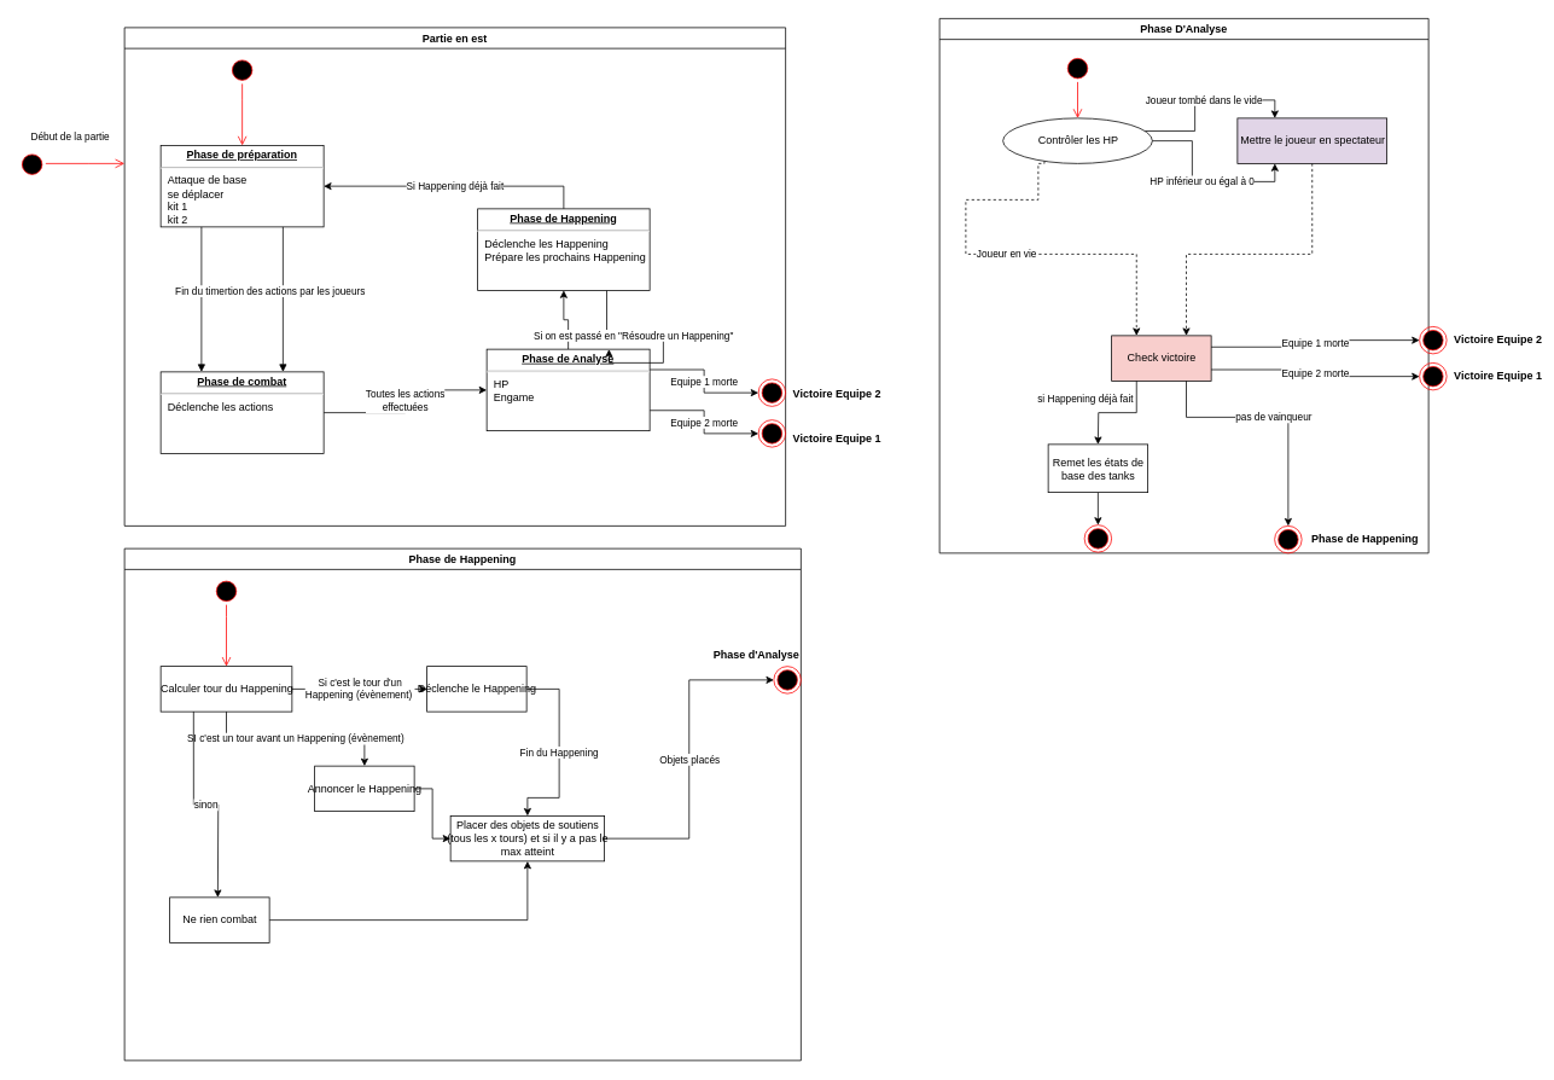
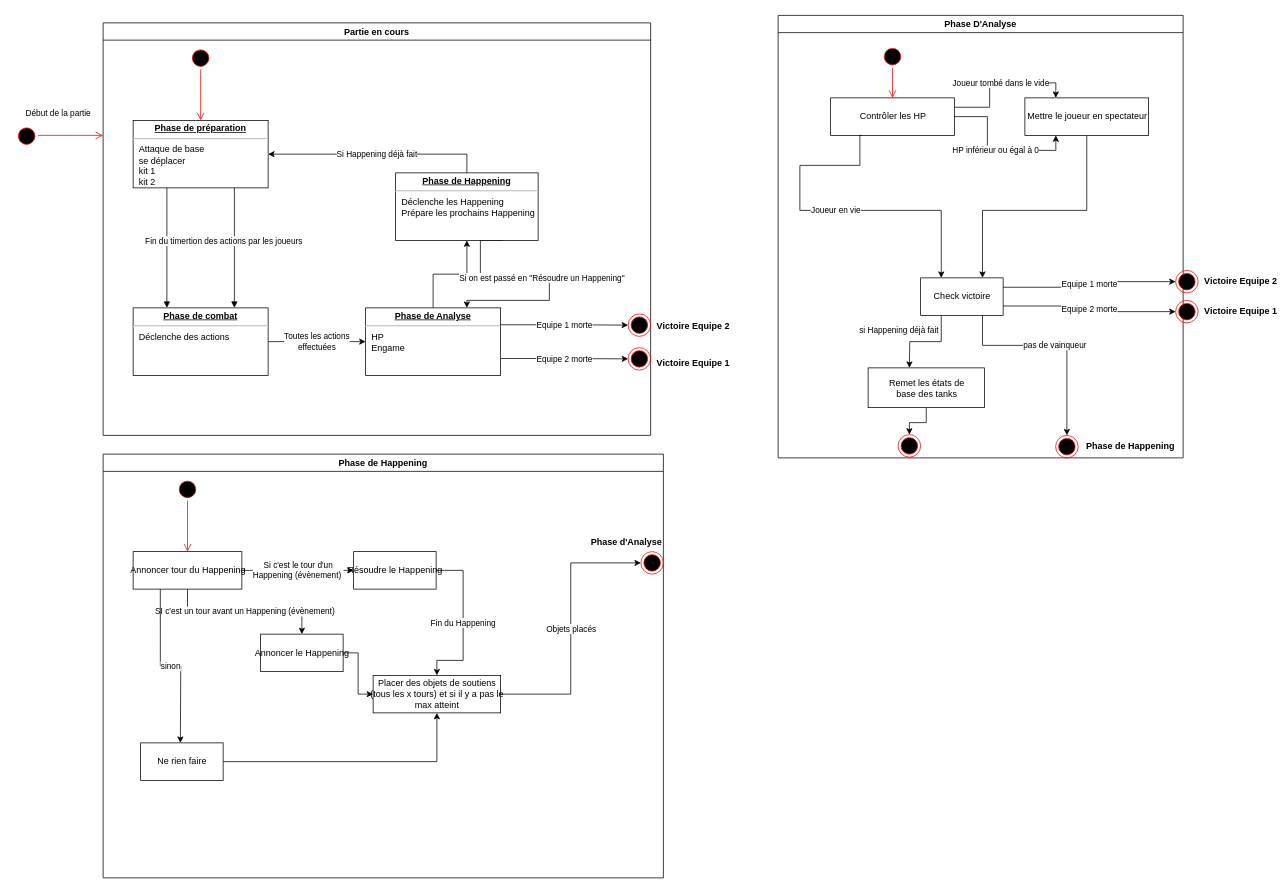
  <mxCell id="0" />
  <mxCell id="1" parent="0" />
- <mxCell id="2" value="Partie en est" style="swimlane;" vertex="1" parent="1"><mxGeometry x="137" y="30" width="730" height="550" as="geometry" /></mxCell>
+ <mxCell id="2" value="Partie en cours" style="swimlane;" vertex="1" parent="1"><mxGeometry x="137" y="30" width="730" height="550" as="geometry" /></mxCell>
  <mxCell id="3" value="&lt;p style=&quot;margin:0px;margin-top:4px;text-align:center;text-decoration:underline;&quot;&gt;&lt;b&gt;Phase de préparation&lt;/b&gt;&lt;/p&gt;&lt;hr&gt;&lt;p style=&quot;margin:0px;margin-left:8px;&quot;&gt;Attaque de base&lt;/p&gt;&lt;p style=&quot;margin:0px;margin-left:8px;&quot;&gt;se déplacer&lt;/p&gt;&lt;p style=&quot;margin:0px;margin-left:8px;&quot;&gt;kit 1&lt;/p&gt;&lt;p style=&quot;margin:0px;margin-left:8px;&quot;&gt;kit 2&lt;/p&gt;" style="verticalAlign=top;align=left;overflow=fill;fontSize=12;fontFamily=Helvetica;html=1;" vertex="1" parent="2"><mxGeometry x="40" y="130" width="180" height="90" as="geometry" /></mxCell>
  <mxCell id="4" value="Validation des actions par les joueurs" style="html=1;verticalAlign=bottom;endArrow=block;rounded=0;entryX=0.75;entryY=0;entryDx=0;entryDy=0;exitX=0.75;exitY=1;exitDx=0;exitDy=0;" edge="1" parent="2" source="3" target="11"><mxGeometry width="80" relative="1" as="geometry"><mxPoint x="170" y="160" as="sourcePoint" /><mxPoint x="295" y="354" as="targetPoint" /></mxGeometry></mxCell>
  <mxCell id="5" value="Fin du timer" style="html=1;verticalAlign=bottom;endArrow=block;rounded=0;entryX=0.25;entryY=0;entryDx=0;entryDy=0;exitX=0.25;exitY=1;exitDx=0;exitDy=0;" edge="1" parent="2" source="3" target="11"><mxGeometry width="80" relative="1" as="geometry"><mxPoint x="170" y="160" as="sourcePoint" /><mxPoint x="295" y="406" as="targetPoint" /></mxGeometry></mxCell>
  <mxCell id="6" value="" style="ellipse;html=1;shape=startState;fillColor=#000000;strokeColor=#ff0000;" vertex="1" parent="2"><mxGeometry x="115" y="32" width="30" height="30" as="geometry" /></mxCell>
  <mxCell id="7" value="" style="edgeStyle=orthogonalEdgeStyle;html=1;verticalAlign=bottom;endArrow=open;endSize=8;strokeColor=#ff0000;rounded=0;entryX=0.5;entryY=0;entryDx=0;entryDy=0;" edge="1" source="6" parent="2" target="3"><mxGeometry relative="1" as="geometry"><mxPoint x="135" y="120" as="targetPoint" /><Array as="points"><mxPoint x="130" y="80" /><mxPoint x="130" y="80" /></Array></mxGeometry></mxCell>
  <mxCell id="8" value="V" style="ellipse;html=1;shape=endState;fillColor=#000000;strokeColor=#ff0000;" vertex="1" parent="2"><mxGeometry x="700" y="433" width="30" height="30" as="geometry" /></mxCell>
  <mxCell id="9" value="V" style="ellipse;html=1;shape=endState;fillColor=#000000;strokeColor=#ff0000;" vertex="1" parent="2"><mxGeometry x="700" y="388" width="30" height="30" as="geometry" /></mxCell>
  <mxCell id="10" value="Toutes les actions &lt;br&gt;effectuées" style="edgeStyle=orthogonalEdgeStyle;rounded=0;orthogonalLoop=1;jettySize=auto;html=1;exitX=1;exitY=0.5;exitDx=0;exitDy=0;entryX=0;entryY=0.5;entryDx=0;entryDy=0;" edge="1" parent="2" source="11" target="15"><mxGeometry relative="1" as="geometry" /></mxCell>
- <mxCell id="11" value="&lt;p style=&quot;margin:0px;margin-top:4px;text-align:center;text-decoration:underline;&quot;&gt;&lt;b&gt;Phase de combat&lt;/b&gt;&lt;/p&gt;&lt;hr&gt;&lt;p style=&quot;margin:0px;margin-left:8px;&quot;&gt;Déclenche les actions&lt;/p&gt;&lt;p style=&quot;margin:0px;margin-left:8px;&quot;&gt;&lt;br&gt;&lt;/p&gt;" style="verticalAlign=top;align=left;overflow=fill;fontSize=12;fontFamily=Helvetica;html=1;" vertex="1" parent="2"><mxGeometry x="40" y="380" width="180" height="90" as="geometry" /></mxCell>
+ <mxCell id="11" value="&lt;p style=&quot;margin:0px;margin-top:4px;text-align:center;text-decoration:underline;&quot;&gt;&lt;b&gt;Phase de combat&lt;/b&gt;&lt;/p&gt;&lt;hr&gt;&lt;p style=&quot;margin:0px;margin-left:8px;&quot;&gt;Déclenche des actions&lt;/p&gt;&lt;p style=&quot;margin:0px;margin-left:8px;&quot;&gt;&lt;br&gt;&lt;/p&gt;" style="verticalAlign=top;align=left;overflow=fill;fontSize=12;fontFamily=Helvetica;html=1;" vertex="1" parent="2"><mxGeometry x="40" y="380" width="180" height="90" as="geometry" /></mxCell>
  <mxCell id="12" value="Equipe 1 morte" style="edgeStyle=orthogonalEdgeStyle;rounded=0;orthogonalLoop=1;jettySize=auto;html=1;exitX=1;exitY=0.25;exitDx=0;exitDy=0;entryX=0;entryY=0.5;entryDx=0;entryDy=0;" edge="1" parent="2" source="15" target="9"><mxGeometry relative="1" as="geometry" /></mxCell>
  <mxCell id="13" value="Equipe 2 morte" style="edgeStyle=orthogonalEdgeStyle;rounded=0;orthogonalLoop=1;jettySize=auto;html=1;exitX=1;exitY=0.75;exitDx=0;exitDy=0;entryX=0;entryY=0.5;entryDx=0;entryDy=0;" edge="1" parent="2" source="15" target="8"><mxGeometry relative="1" as="geometry" /></mxCell>
  <mxCell id="14" style="edgeStyle=orthogonalEdgeStyle;rounded=0;orthogonalLoop=1;jettySize=auto;html=1;exitX=0.5;exitY=0;exitDx=0;exitDy=0;entryX=0.5;entryY=1;entryDx=0;entryDy=0;" edge="1" parent="2" source="15" target="18"><mxGeometry relative="1" as="geometry" /></mxCell>
- <mxCell id="15" value="&lt;p style=&quot;margin:0px;margin-top:4px;text-align:center;text-decoration:underline;&quot;&gt;&lt;b&gt;Phase de Analyse&lt;/b&gt;&lt;/p&gt;&lt;hr&gt;&lt;p style=&quot;margin:0px;margin-left:8px;&quot;&gt;HP&lt;/p&gt;&lt;p style=&quot;margin:0px;margin-left:8px;&quot;&gt;&lt;span style=&quot;background-color: initial;&quot;&gt;Engame&lt;/span&gt;&lt;br&gt;&lt;/p&gt;" style="verticalAlign=top;align=left;overflow=fill;fontSize=12;fontFamily=Helvetica;html=1;" vertex="1" parent="2"><mxGeometry x="400" y="355" width="180" height="90" as="geometry" /></mxCell>
+ <mxCell id="15" value="&lt;p style=&quot;margin:0px;margin-top:4px;text-align:center;text-decoration:underline;&quot;&gt;&lt;b&gt;Phase de Analyse&lt;/b&gt;&lt;/p&gt;&lt;hr&gt;&lt;p style=&quot;margin:0px;margin-left:8px;&quot;&gt;HP&lt;/p&gt;&lt;p style=&quot;margin:0px;margin-left:8px;&quot;&gt;&lt;span style=&quot;background-color: initial;&quot;&gt;Engame&lt;/span&gt;&lt;br&gt;&lt;/p&gt;" style="verticalAlign=top;align=left;overflow=fill;fontSize=12;fontFamily=Helvetica;html=1;" vertex="1" parent="2"><mxGeometry x="350" y="380" width="180" height="90" as="geometry" /></mxCell>
  <mxCell id="16" value="Si on est passé en &quot;Résoudre un Happening&quot;" style="edgeStyle=orthogonalEdgeStyle;rounded=0;orthogonalLoop=1;jettySize=auto;html=1;exitX=0.75;exitY=1;exitDx=0;exitDy=0;entryX=0.75;entryY=0;entryDx=0;entryDy=0;" edge="1" parent="2" source="18" target="15"><mxGeometry relative="1" as="geometry"><Array as="points"><mxPoint x="503" y="340" /><mxPoint x="595" y="340" /><mxPoint x="595" y="370" /><mxPoint x="485" y="370" /></Array></mxGeometry></mxCell>
  <mxCell id="17" value="Si Happening déjà fait" style="edgeStyle=orthogonalEdgeStyle;rounded=0;orthogonalLoop=1;jettySize=auto;html=1;exitX=0.5;exitY=0;exitDx=0;exitDy=0;entryX=1;entryY=0.5;entryDx=0;entryDy=0;" edge="1" parent="2" source="18" target="3"><mxGeometry relative="1" as="geometry" /></mxCell>
  <mxCell id="18" value="&lt;p style=&quot;margin:0px;margin-top:4px;text-align:center;text-decoration:underline;&quot;&gt;&lt;b&gt;Phase de Happening&lt;/b&gt;&lt;/p&gt;&lt;hr&gt;&lt;p style=&quot;margin:0px;margin-left:8px;&quot;&gt;Déclenche les Happening&amp;nbsp;&lt;/p&gt;&lt;p style=&quot;margin:0px;margin-left:8px;&quot;&gt;Prépare les prochains Happening&lt;/p&gt;" style="verticalAlign=top;align=left;overflow=fill;fontSize=12;fontFamily=Helvetica;html=1;" vertex="1" parent="2"><mxGeometry x="390" y="200" width="190" height="90" as="geometry" /></mxCell>
  <mxCell id="19" value="" style="ellipse;html=1;shape=startState;fillColor=#000000;strokeColor=#ff0000;" vertex="1" parent="1"><mxGeometry x="20" y="166" width="30" height="30" as="geometry" /></mxCell>
  <mxCell id="20" value="Début de la partie" style="edgeStyle=orthogonalEdgeStyle;html=1;verticalAlign=bottom;endArrow=open;endSize=8;strokeColor=#ff0000;rounded=0;" edge="1" source="19" parent="1"><mxGeometry x="-0.379" y="20" relative="1" as="geometry"><mxPoint x="137" y="180" as="targetPoint" /><Array as="points"><mxPoint x="97" y="180" /><mxPoint x="97" y="180" /></Array><mxPoint as="offset" /></mxGeometry></mxCell>
  <mxCell id="21" value="Victoire Equipe 2" style="text;align=center;fontStyle=1;verticalAlign=middle;spacingLeft=3;spacingRight=3;strokeColor=none;rotatable=0;points=[[0,0.5],[1,0.5]];portConstraint=eastwest;" vertex="1" parent="1"><mxGeometry x="884" y="420" width="80" height="26" as="geometry" /></mxCell>
  <mxCell id="22" value="Victoire Equipe 1" style="text;align=center;fontStyle=1;verticalAlign=middle;spacingLeft=3;spacingRight=3;strokeColor=none;rotatable=0;points=[[0,0.5],[1,0.5]];portConstraint=eastwest;" vertex="1" parent="1"><mxGeometry x="884" y="470" width="80" height="26" as="geometry" /></mxCell>
  <mxCell id="23" value="Phase D'Analyse" style="swimlane;" vertex="1" parent="1"><mxGeometry x="1037" width="540" height="590" as="geometry" y="20" /></mxCell>
  <mxCell id="24" value="Joueur tombé dans le vide" style="edgeStyle=orthogonalEdgeStyle;rounded=0;orthogonalLoop=1;jettySize=auto;html=1;exitX=1;exitY=0.25;exitDx=0;exitDy=0;entryX=0.25;entryY=0;entryDx=0;entryDy=0;" edge="1" parent="23" source="25" target="29"><mxGeometry relative="1" as="geometry" /></mxCell>
- <mxCell id="25" value="Contrôler les HP" style="ellipse;html=1;" vertex="1" parent="23"><mxGeometry x="70" y="110" width="165" height="50" as="geometry" /></mxCell>
+ <mxCell id="25" value="Contrôler les HP" style="html=1;" vertex="1" parent="23"><mxGeometry x="70" y="110" width="165" height="50" as="geometry" /></mxCell>
  <mxCell id="26" value="" style="ellipse;html=1;shape=startState;fillColor=#000000;strokeColor=#ff0000;" vertex="1" parent="23"><mxGeometry x="137.5" y="40" width="30" height="30" as="geometry" /></mxCell>
  <mxCell id="27" value="" style="edgeStyle=orthogonalEdgeStyle;html=1;verticalAlign=bottom;endArrow=open;endSize=8;strokeColor=#ff0000;rounded=0;entryX=0.5;entryY=0;entryDx=0;entryDy=0;" edge="1" source="26" parent="23" target="25"><mxGeometry relative="1" as="geometry"><mxPoint x="152.5" y="130" as="targetPoint" /></mxGeometry></mxCell>
- <mxCell id="28" style="edgeStyle=orthogonalEdgeStyle;rounded=0;orthogonalLoop=1;jettySize=auto;html=1;exitX=0.5;exitY=1;exitDx=0;exitDy=0;entryX=0.75;entryY=0;entryDx=0;entryDy=0;dashed=1;" edge="1" parent="23" source="29" target="31"><mxGeometry relative="1" as="geometry"><Array as="points"><mxPoint x="412" y="260" /><mxPoint x="273" y="260" /></Array></mxGeometry></mxCell>
- <mxCell id="29" value="Mettre le joueur en spectateur" style="html=1;fillColor=#e1d5e7;" vertex="1" parent="23"><mxGeometry x="329" y="110" width="165" height="50" as="geometry" /></mxCell>
+ <mxCell id="28" style="edgeStyle=orthogonalEdgeStyle;rounded=0;orthogonalLoop=1;jettySize=auto;html=1;exitX=0.5;exitY=1;exitDx=0;exitDy=0;entryX=0.75;entryY=0;entryDx=0;entryDy=0;" edge="1" parent="23" source="29" target="31"><mxGeometry relative="1" as="geometry"><Array as="points"><mxPoint x="412" y="260" /><mxPoint x="273" y="260" /></Array></mxGeometry></mxCell>
+ <mxCell id="29" value="Mettre le joueur en spectateur" style="html=1;" vertex="1" parent="23"><mxGeometry x="329" y="110" width="165" height="50" as="geometry" /></mxCell>
  <mxCell id="30" value="HP inférieur ou égal à 0" style="edgeStyle=orthogonalEdgeStyle;rounded=0;orthogonalLoop=1;jettySize=auto;html=1;exitX=1;exitY=0.5;exitDx=0;exitDy=0;entryX=0.25;entryY=1;entryDx=0;entryDy=0;" edge="1" parent="23" target="29" source="25"><mxGeometry relative="1" as="geometry"><mxPoint x="284" y="420" as="sourcePoint" /><mxPoint x="379" y="170" as="targetPoint" /><Array as="points"><mxPoint x="279" y="135" /><mxPoint x="279" y="180" /><mxPoint x="370" y="180" /></Array></mxGeometry></mxCell>
- <mxCell id="31" value="Check victoire" style="html=1;fillColor=#f8cecc;" vertex="1" parent="23"><mxGeometry x="190" y="350" width="110" height="50" as="geometry" /></mxCell>
- <mxCell id="32" value="Joueur en vie" style="edgeStyle=orthogonalEdgeStyle;rounded=0;orthogonalLoop=1;jettySize=auto;html=1;exitX=0.25;exitY=1;exitDx=0;exitDy=0;entryX=0.25;entryY=0;entryDx=0;entryDy=0;dashed=1;" edge="1" parent="23" source="25" target="31"><mxGeometry relative="1" as="geometry"><mxPoint x="139" y="350" as="targetPoint" /><Array as="points"><mxPoint x="109" y="160" /><mxPoint x="109" y="200" /><mxPoint x="29" y="200" /><mxPoint x="29" y="260" /><mxPoint x="218" y="260" /></Array></mxGeometry></mxCell>
+ <mxCell id="31" value="Check victoire" style="html=1;" vertex="1" parent="23"><mxGeometry x="190" y="350" width="110" height="50" as="geometry" /></mxCell>
+ <mxCell id="32" value="Joueur en vie" style="edgeStyle=orthogonalEdgeStyle;rounded=0;orthogonalLoop=1;jettySize=auto;html=1;exitX=0.25;exitY=1;exitDx=0;exitDy=0;entryX=0.25;entryY=0;entryDx=0;entryDy=0;" edge="1" parent="23" source="25" target="31"><mxGeometry relative="1" as="geometry"><mxPoint x="139" y="350" as="targetPoint" /><Array as="points"><mxPoint x="109" y="160" /><mxPoint x="109" y="200" /><mxPoint x="29" y="200" /><mxPoint x="29" y="260" /><mxPoint x="218" y="260" /></Array></mxGeometry></mxCell>
  <mxCell id="33" value="" style="ellipse;html=1;shape=endState;fillColor=#000000;strokeColor=#ff0000;" vertex="1" parent="23"><mxGeometry x="370" y="560" width="30" height="30" as="geometry" /></mxCell>
  <mxCell id="34" value="Phase de Happening" style="text;align=center;fontStyle=1;verticalAlign=middle;spacingLeft=3;spacingRight=3;strokeColor=none;rotatable=0;points=[[0,0.5],[1,0.5]];portConstraint=eastwest;" vertex="1" parent="23"><mxGeometry x="430" y="561" width="80" height="26" as="geometry" /></mxCell>
  <mxCell id="35" value="pas de vainqueur" style="edgeStyle=orthogonalEdgeStyle;rounded=0;orthogonalLoop=1;jettySize=auto;html=1;exitX=0.75;exitY=1;exitDx=0;exitDy=0;entryX=0.5;entryY=0;entryDx=0;entryDy=0;" edge="1" parent="23" source="31" target="33"><mxGeometry relative="1" as="geometry"><mxPoint x="245" y="580" as="targetPoint" /><Array as="points"><mxPoint x="273" y="440" /><mxPoint x="385" y="440" /></Array></mxGeometry></mxCell>
  <mxCell id="36" value="si Happening déjà fait" style="edgeStyle=orthogonalEdgeStyle;rounded=0;orthogonalLoop=1;jettySize=auto;html=1;exitX=0.25;exitY=1;exitDx=0;exitDy=0;" edge="1" parent="23" source="31"><mxGeometry x="0.378" y="-21" relative="1" as="geometry"><mxPoint x="261" y="475" as="sourcePoint" /><mxPoint x="175" y="470" as="targetPoint" /><mxPoint x="6" y="-15" as="offset" /></mxGeometry></mxCell>
  <mxCell id="37" value="" style="ellipse;html=1;shape=endState;fillColor=#000000;strokeColor=#ff0000;" vertex="1" parent="23"><mxGeometry x="160" y="559" width="30" height="30" as="geometry" /></mxCell>
  <mxCell id="38" style="edgeStyle=orthogonalEdgeStyle;rounded=0;orthogonalLoop=1;jettySize=auto;html=1;exitX=0.5;exitY=1;exitDx=0;exitDy=0;entryX=0.5;entryY=0;entryDx=0;entryDy=0;" edge="1" parent="23" source="39" target="37"><mxGeometry relative="1" as="geometry" /></mxCell>
- <mxCell id="39" value="Remet les états de &lt;br&gt;base des tanks" style="html=1;" vertex="1" parent="23"><mxGeometry x="120" y="470" width="110" height="53" as="geometry" /></mxCell>
+ <mxCell id="39" value="Remet les états de &lt;br&gt;base des tanks" style="html=1;" vertex="1" parent="23"><mxGeometry x="120" y="470" width="155" height="53" as="geometry" /></mxCell>
  <mxCell id="40" value="V" style="ellipse;html=1;shape=endState;fillColor=#000000;strokeColor=#ff0000;" vertex="1" parent="1"><mxGeometry x="1567" y="400" width="30" height="30" as="geometry" /></mxCell>
  <mxCell id="41" value="V" style="ellipse;html=1;shape=endState;fillColor=#000000;strokeColor=#ff0000;" vertex="1" parent="1"><mxGeometry x="1567" y="360" width="30" height="30" as="geometry" /></mxCell>
  <mxCell id="42" value="Victoire Equipe 2" style="text;align=center;fontStyle=1;verticalAlign=middle;spacingLeft=3;spacingRight=3;strokeColor=none;rotatable=0;points=[[0,0.5],[1,0.5]];portConstraint=eastwest;" vertex="1" parent="1"><mxGeometry x="1614" y="360" width="80" height="26" as="geometry" /></mxCell>
  <mxCell id="43" value="Victoire Equipe 1" style="text;align=center;fontStyle=1;verticalAlign=middle;spacingLeft=3;spacingRight=3;strokeColor=none;rotatable=0;points=[[0,0.5],[1,0.5]];portConstraint=eastwest;" vertex="1" parent="1"><mxGeometry x="1614" y="400" width="80" height="26" as="geometry" /></mxCell>
  <mxCell id="44" value="Equipe 2 morte" style="edgeStyle=orthogonalEdgeStyle;rounded=0;orthogonalLoop=1;jettySize=auto;html=1;exitX=1;exitY=0.75;exitDx=0;exitDy=0;entryX=0;entryY=0.5;entryDx=0;entryDy=0;" edge="1" parent="1" source="31" target="40"><mxGeometry relative="1" as="geometry" /></mxCell>
  <mxCell id="45" value="Equipe 1 morte" style="edgeStyle=orthogonalEdgeStyle;rounded=0;orthogonalLoop=1;jettySize=auto;html=1;exitX=1;exitY=0.25;exitDx=0;exitDy=0;entryX=0;entryY=0.5;entryDx=0;entryDy=0;" edge="1" parent="1" source="31" target="41"><mxGeometry relative="1" as="geometry" /></mxCell>
  <mxCell id="46" value="Phase de Happening" style="swimlane;" vertex="1" parent="1"><mxGeometry x="137" y="605" width="747" height="565" as="geometry" /></mxCell>
  <mxCell id="47" value="" style="ellipse;html=1;shape=startState;fillColor=#000000;strokeColor=#ff0000;" vertex="1" parent="46"><mxGeometry x="97.5" y="32" width="30" height="30" as="geometry" /></mxCell>
  <mxCell id="48" value="" style="edgeStyle=orthogonalEdgeStyle;html=1;verticalAlign=bottom;endArrow=open;endSize=8;strokeColor=#ff0000;rounded=0;entryX=0.5;entryY=0;entryDx=0;entryDy=0;" edge="1" parent="46" source="47" target="49"><mxGeometry relative="1" as="geometry"><mxPoint x="130" y="130" as="targetPoint" /><Array as="points"><mxPoint x="113" y="75" /><mxPoint x="113" y="75" /></Array></mxGeometry></mxCell>
- <mxCell id="49" value="Calculer tour du Happening" style="html=1;" vertex="1" parent="46"><mxGeometry x="40" y="130" width="145" height="50" as="geometry" /></mxCell>
+ <mxCell id="49" value="Annoncer tour du Happening" style="html=1;" vertex="1" parent="46"><mxGeometry x="40" y="130" width="145" height="50" as="geometry" /></mxCell>
  <mxCell id="50" value="Fin du Happening" style="edgeStyle=orthogonalEdgeStyle;rounded=0;orthogonalLoop=1;jettySize=auto;html=1;exitX=1;exitY=0.5;exitDx=0;exitDy=0;entryX=0.5;entryY=0;entryDx=0;entryDy=0;" edge="1" parent="46" source="51" target="61"><mxGeometry relative="1" as="geometry"><Array as="points"><mxPoint x="480" y="155" /><mxPoint x="480" y="275" /><mxPoint x="445" y="275" /></Array></mxGeometry></mxCell>
- <mxCell id="51" value="Déclenche le Happening" style="html=1;" vertex="1" parent="46"><mxGeometry x="334" y="130" width="110" height="50" as="geometry" /></mxCell>
+ <mxCell id="51" value="Résoudre le Happening" style="html=1;" vertex="1" parent="46"><mxGeometry x="334" y="130" width="110" height="50" as="geometry" /></mxCell>
  <mxCell id="52" value="" style="ellipse;html=1;shape=endState;fillColor=#000000;strokeColor=#ff0000;" vertex="1" parent="46"><mxGeometry x="717" y="130" width="30" height="30" as="geometry" /></mxCell>
  <mxCell id="53" value="Phase d'Analyse" style="text;align=center;fontStyle=1;verticalAlign=middle;spacingLeft=3;spacingRight=3;strokeColor=none;rotatable=0;points=[[0,0.5],[1,0.5]];portConstraint=eastwest;" vertex="1" parent="46"><mxGeometry x="658" y="104" width="80" height="26" as="geometry" /></mxCell>
  <mxCell id="54" style="edgeStyle=orthogonalEdgeStyle;rounded=0;orthogonalLoop=1;jettySize=auto;html=1;exitX=1;exitY=0.5;exitDx=0;exitDy=0;entryX=0;entryY=0.5;entryDx=0;entryDy=0;" edge="1" parent="46" source="55" target="61"><mxGeometry relative="1" as="geometry" /></mxCell>
  <mxCell id="55" value="Annoncer le Happening" style="html=1;" vertex="1" parent="46"><mxGeometry x="210" y="240" width="110" height="50" as="geometry" /></mxCell>
  <mxCell id="56" value="SI c'est un tour avant un Happening (évènement)" style="edgeStyle=orthogonalEdgeStyle;rounded=0;orthogonalLoop=1;jettySize=auto;html=1;exitX=0.5;exitY=1;exitDx=0;exitDy=0;entryX=0.5;entryY=0;entryDx=0;entryDy=0;" edge="1" parent="46" source="49" target="55"><mxGeometry relative="1" as="geometry"><mxPoint x="130" y="280" as="targetPoint" /></mxGeometry></mxCell>
  <mxCell id="57" style="edgeStyle=orthogonalEdgeStyle;rounded=0;orthogonalLoop=1;jettySize=auto;html=1;exitX=1;exitY=0.5;exitDx=0;exitDy=0;entryX=0.5;entryY=1;entryDx=0;entryDy=0;" edge="1" parent="46" source="58" target="61"><mxGeometry relative="1" as="geometry" /></mxCell>
- <mxCell id="58" value="Ne rien combat" style="html=1;" vertex="1" parent="46"><mxGeometry x="50" y="385" width="110" height="50" as="geometry" /></mxCell>
+ <mxCell id="58" value="Ne rien faire" style="html=1;" vertex="1" parent="46"><mxGeometry x="50" y="385" width="110" height="50" as="geometry" /></mxCell>
  <mxCell id="59" value="Si c'est le tour d'un &lt;br&gt;Happening (évènement)&amp;nbsp;" style="edgeStyle=orthogonalEdgeStyle;rounded=0;orthogonalLoop=1;jettySize=auto;html=1;exitX=1;exitY=0.5;exitDx=0;exitDy=0;entryX=0;entryY=0.5;entryDx=0;entryDy=0;" edge="1" parent="46" source="49" target="51"><mxGeometry relative="1" as="geometry"><mxPoint x="310" y="155" as="targetPoint" /></mxGeometry></mxCell>
  <mxCell id="60" value="Objets placés" style="edgeStyle=orthogonalEdgeStyle;rounded=0;orthogonalLoop=1;jettySize=auto;html=1;exitX=1;exitY=0.5;exitDx=0;exitDy=0;entryX=0;entryY=0.5;entryDx=0;entryDy=0;" edge="1" parent="46" source="61" target="52"><mxGeometry relative="1" as="geometry" /></mxCell>
  <mxCell id="61" value="Placer des objets de soutiens&lt;br&gt;(tous les x tours) et si il y a pas le &lt;br&gt;max atteint" style="html=1;" vertex="1" parent="46"><mxGeometry x="360" y="295" width="170" height="50" as="geometry" /></mxCell>
  <mxCell id="62" value="sinon" style="edgeStyle=orthogonalEdgeStyle;rounded=0;orthogonalLoop=1;jettySize=auto;html=1;exitX=0.25;exitY=1;exitDx=0;exitDy=0;" edge="1" parent="1" source="49"><mxGeometry relative="1" as="geometry"><mxPoint x="240" y="990" as="targetPoint" /></mxGeometry></mxCell>
